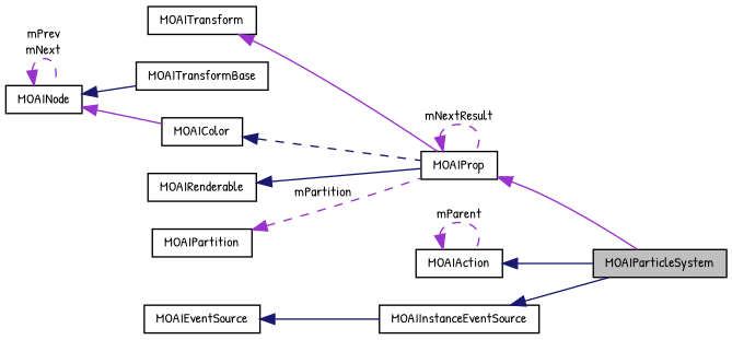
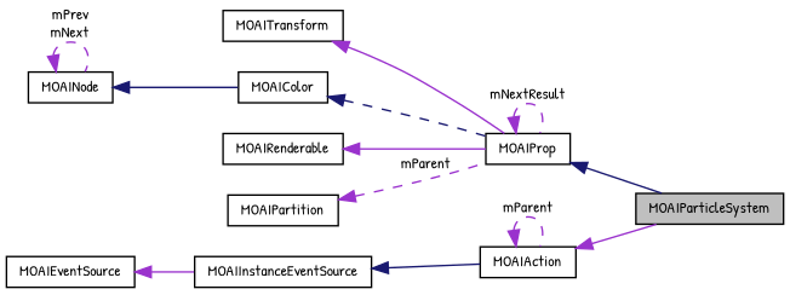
  digraph {
    fontname="Patrick Hand"
    rankdir=LR
    node [color=black fillcolor=white fontname="Patrick Hand" fontsize=10 shape=record style=filled]
    edge [color=midnightblue dir=back fontname="Patrick Hand" fontsize=10 labelfontname=FreeSans labelfontsize=10 style=solid]
    n1 [fillcolor=grey75 fontcolor=black height=0.2 label=MOAIParticleSystem width=0.4]
    n2 [height=0.2 label=MOAIProp width=0.4]
    n3 [height=0.2 label=MOAITransform width=0.4]
-   n4 [height=0.2 label=MOAITransformBase width=0.4]
    n5 [height=0.2 label=MOAINode width=0.4]
    n6 [height=0.2 label=MOAIColor width=0.4]
    n7 [height=0.2 label=MOAIRenderable width=0.4]
    n8 [height=0.2 label=MOAIPartition width=0.4]
    n9 [height=0.2 label=MOAIAction width=0.4]
    n10 [height=0.2 label=MOAIInstanceEventSource width=0.4]
    n11 [height=0.2 label=MOAIEventSource width=0.4]
-   n2 -> n1 [color=darkorchid3]
+   n2 -> n1
    n2 -> n2 [color=darkorchid3 label=mNextResult style=dashed]
    n3 -> n2 [color=darkorchid3]
-   n5 -> n4
    n5 -> n5 [color=darkorchid3 label="mPrev\nmNext" style=dashed]
-   n5 -> n6 [color=darkorchid3]
+   n5 -> n6
    n6 -> n2 [style=dashed]
-   n7 -> n2
-   n8 -> n2 [color=darkorchid3 label=mPartition style=dashed]
-   n9 -> n1
+   n7 -> n2 [color=darkorchid3]
+   n8 -> n2 [color=darkorchid3 label=mParent style=dashed]
+   n9 -> n1 [color=darkorchid3]
    n9 -> n9 [color=darkorchid3 label=mParent style=dashed]
-   n10 -> n1
-   n11 -> n10
+   n10 -> n9
+   n11 -> n10 [color=darkorchid3]
  }
